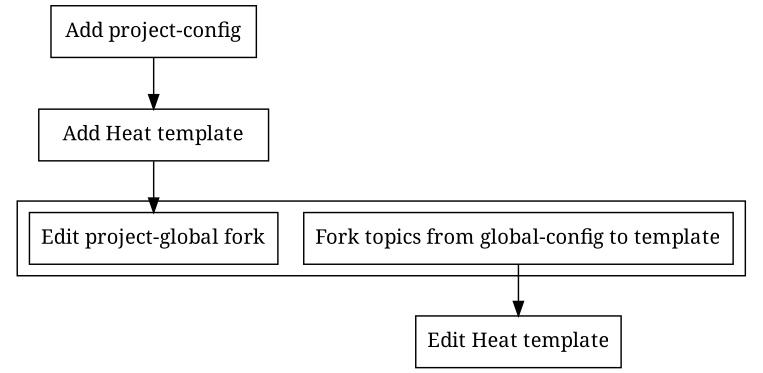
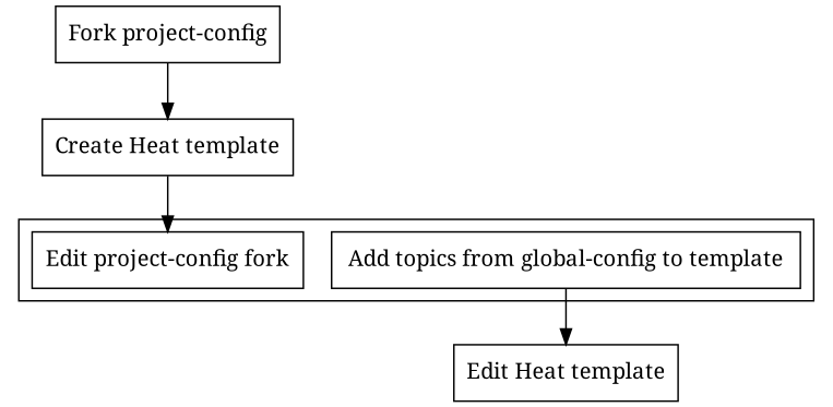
  digraph {
    compound=true
    fontname="Noto Serif"
    node [fontname="Noto Serif" shape=box]
    edge [fontname="Noto Serif"]
-   n1 [label="Fork topics from global-config to template"]
-   n2 [label="Edit project-global fork"]
+   n1 [label="Add topics from global-config to template"]
+   n2 [label="Edit project-config fork"]
    n3 [label="Edit Heat template"]
-   n4 [label="Add project-config"]
-   n5 [label="Add Heat template"]
+   n4 [label="Fork project-config"]
+   n5 [label="Create Heat template"]
    subgraph cluster_1 {
      n1
      n2
    }
    n1 -> n3
    n4 -> n5
    n5 -> n2
  }
